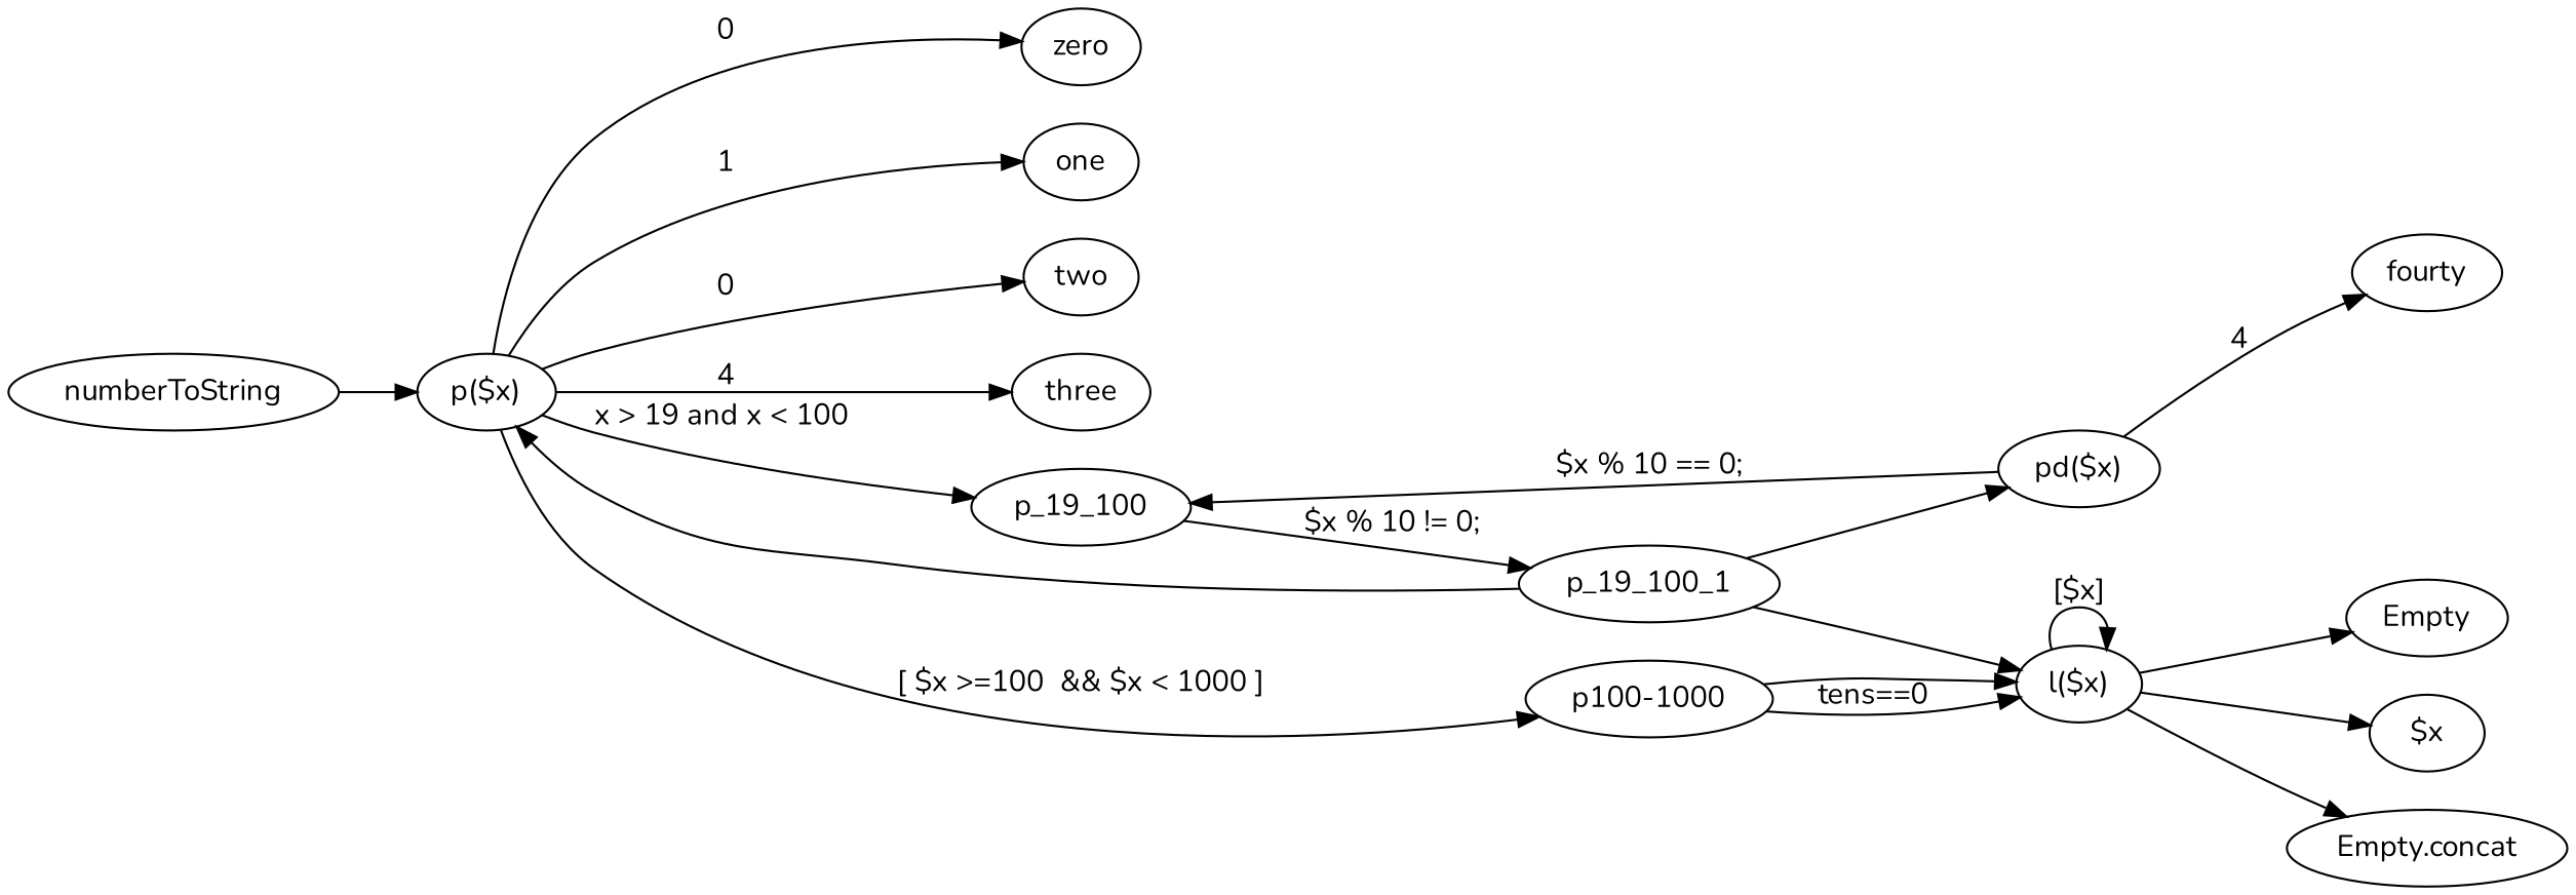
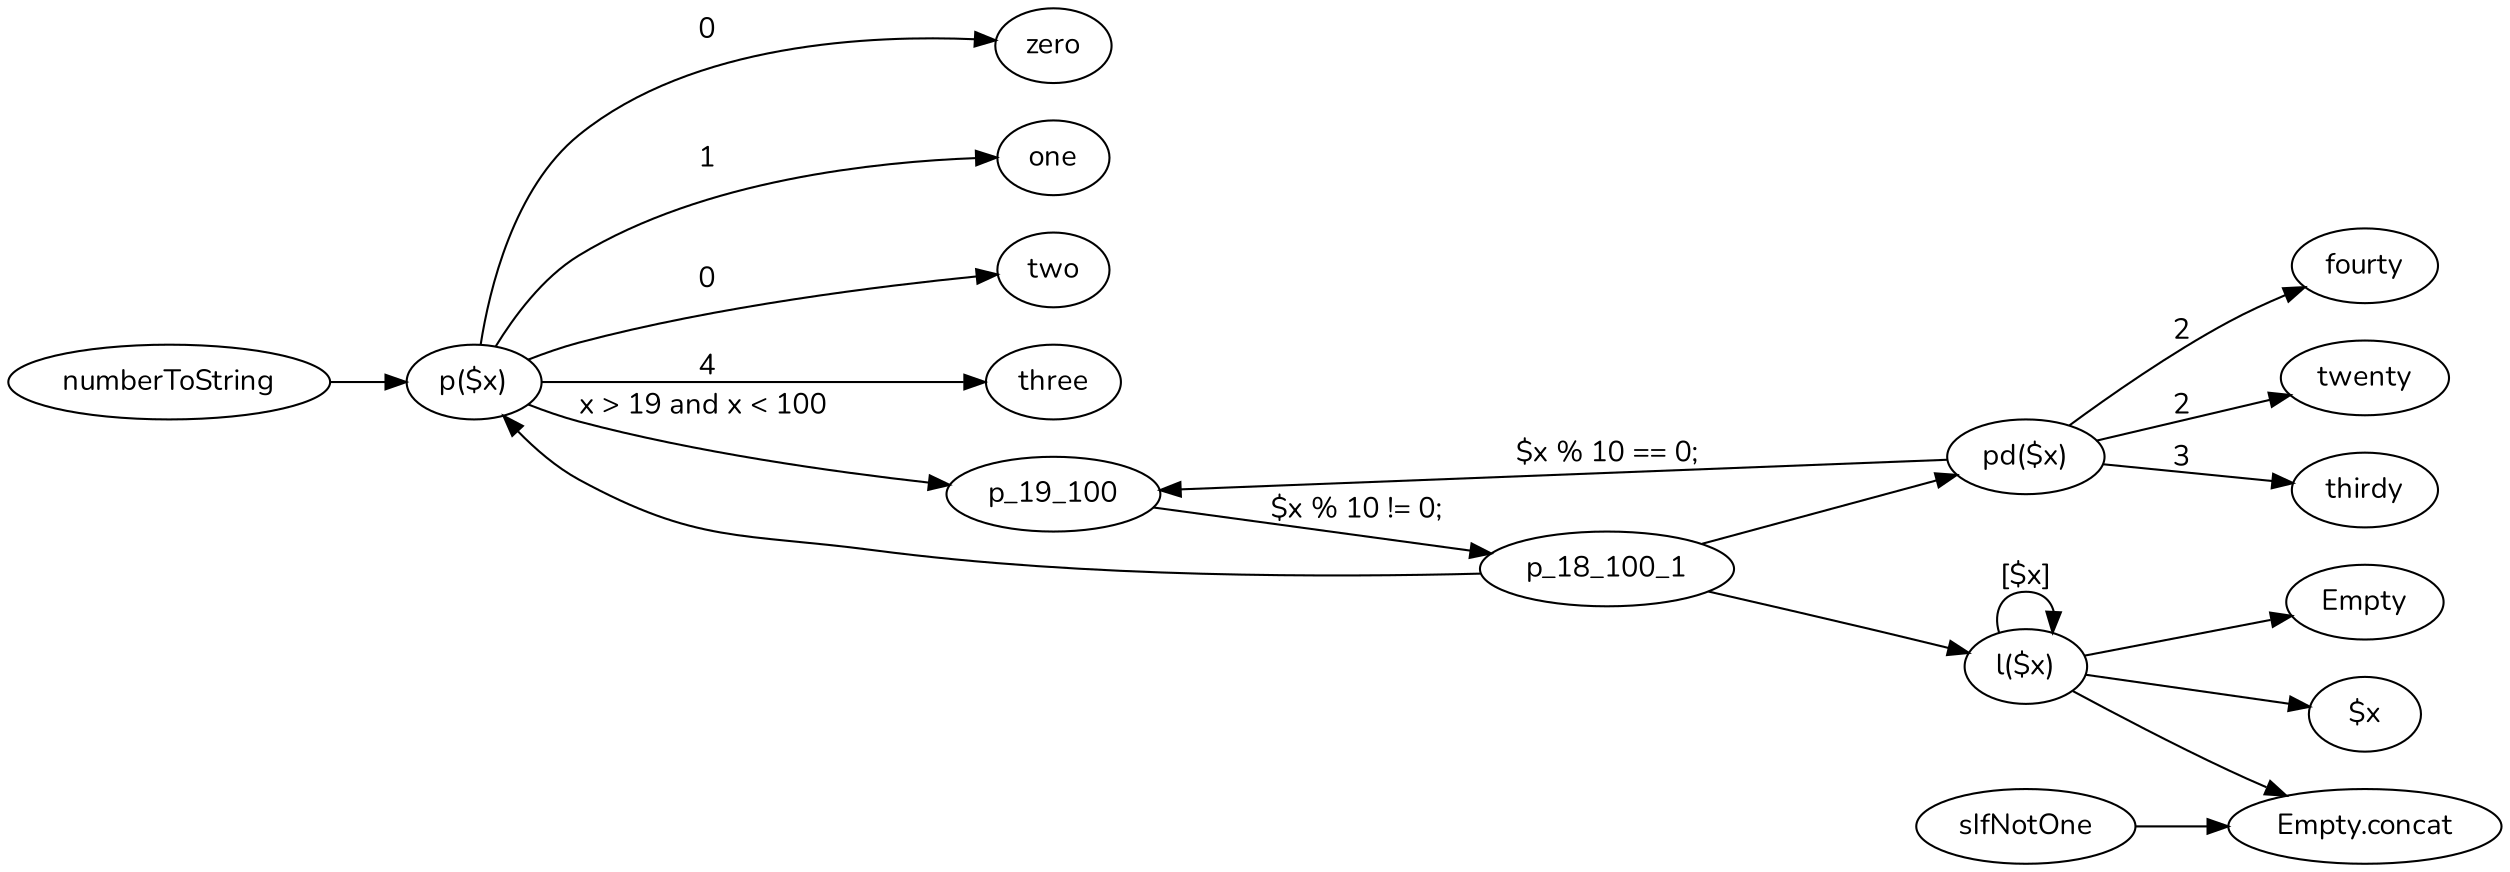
  digraph {
    fontname=Nunito
    rankdir=LR
    node [fontname=Nunito]
    edge [fontname=Nunito]
    numberToString
    "p($x)"
    zero
    one
    two
    three
    p_19_100
-   "p100-1000"
-   p_19_100_1
+   p_19_100_1 [label=p_18_100_1]
    "l($x)"
    "pd($x)"
+   twenty
+   thirdy
    fourty
    "$x"
    n16 [label="Empty.concat"]
    Empty
+   sIfNotOne
    numberToString -> "p($x)"
    "p($x)" -> zero [label=0]
    "p($x)" -> one [label=1]
    "p($x)" -> two [label=0]
    "p($x)" -> three [label=4]
    "p($x)" -> p_19_100 [label="x > 19 and x < 100 "]
-   "p($x)" -> "p100-1000" [label="[ $x >=100  && $x < 1000 ]"]
    p_19_100 -> p_19_100_1 [label="$x % 10 != 0;"]
-   "p100-1000" -> "l($x)" [label="tens==0"]
-   "p100-1000" -> "l($x)"
    p_19_100_1 -> "p($x)"
    p_19_100_1 -> "l($x)"
    p_19_100_1 -> "pd($x)"
    "l($x)" -> "l($x)" [label="[$x]"]
    "l($x)" -> "$x"
    "l($x)" -> n16
    "l($x)" -> Empty
    "pd($x)" -> p_19_100 [label="$x % 10 == 0;"]
-   "pd($x)" -> fourty [label=4]
+   "pd($x)" -> twenty [label=2]
+   "pd($x)" -> thirdy [label=3]
+   "pd($x)" -> fourty [label=2]
+   sIfNotOne -> n16
  }
